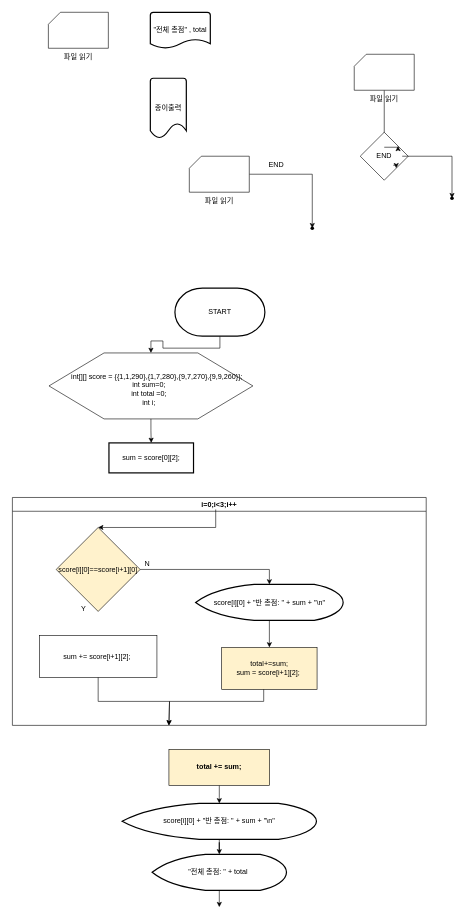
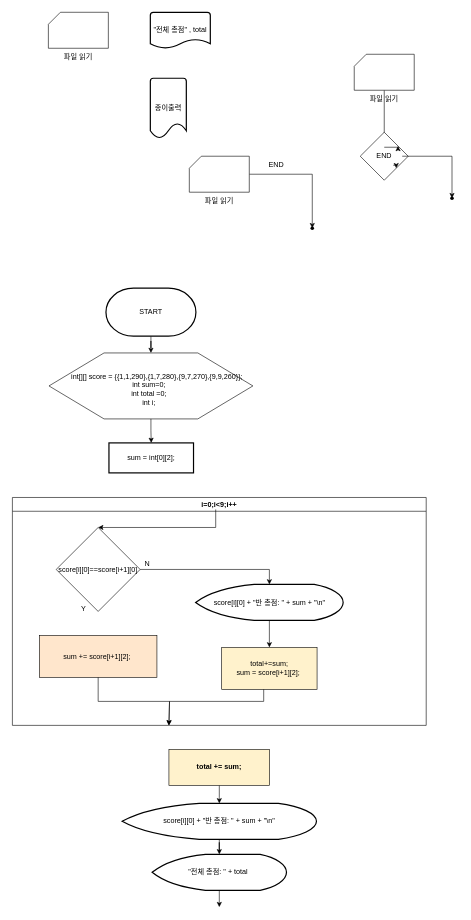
  <mxCell id="0" />
  <mxCell id="1" parent="0" />
  <mxCell id="2" value="파일 읽기" style="verticalLabelPosition=bottom;verticalAlign=top;html=1;shape=card;whiteSpace=wrap;size=20;arcSize=12;" vertex="1" parent="1"><mxGeometry x="80" y="20" width="100" height="60" as="geometry" /></mxCell>
  <mxCell id="3" value="종이출력" style="strokeWidth=2;html=1;shape=mxgraph.flowchart.document2;whiteSpace=wrap;size=0.25;" vertex="1" parent="1"><mxGeometry x="250" y="130" width="60" height="100" as="geometry" /></mxCell>
  <mxCell id="4" value="&quot;전체 총점&quot; , total" style="strokeWidth=2;html=1;shape=mxgraph.flowchart.document2;whiteSpace=wrap;size=0.25;" vertex="1" parent="1"><mxGeometry x="250" y="20" width="100" height="60" as="geometry" /></mxCell>
  <mxCell id="5" value="" style="edgeStyle=orthogonalEdgeStyle;rounded=0;orthogonalLoop=1;jettySize=auto;html=1;entryX=0.5;entryY=0;entryDx=0;entryDy=0;" edge="1" parent="1" source="6" target="8"><mxGeometry relative="1" as="geometry" /></mxCell>
- <mxCell id="6" value="START" style="strokeWidth=2;html=1;shape=mxgraph.flowchart.terminator;whiteSpace=wrap;" vertex="1" parent="1"><mxGeometry x="291" y="480" width="150" height="80" as="geometry" /></mxCell>
+ <mxCell id="6" value="START" style="strokeWidth=2;html=1;shape=mxgraph.flowchart.terminator;whiteSpace=wrap;" vertex="1" parent="1"><mxGeometry x="176" y="480" width="150" height="80" as="geometry" /></mxCell>
  <mxCell id="7" value="" style="group" vertex="1" connectable="0" parent="1"><mxGeometry x="71" y="588" width="350" height="110" as="geometry" /></mxCell>
  <mxCell id="8" value="" style="verticalLabelPosition=bottom;verticalAlign=top;html=1;shape=hexagon;perimeter=hexagonPerimeter2;arcSize=6;size=0.27;" vertex="1" parent="7"><mxGeometry x="10" width="340" height="110" as="geometry" /></mxCell>
  <mxCell id="9" value="&lt;div&gt;&amp;nbsp; &amp;nbsp; &amp;nbsp; &amp;nbsp; int[][] score = {{1,1,290},{1,7,280},{9,7,270},{9,9,260}};&lt;/div&gt;&lt;div&gt;int sum=0;&lt;/div&gt;&lt;div&gt;int total =0;&lt;/div&gt;&lt;div&gt;int i;&lt;/div&gt;" style="text;html=1;align=center;verticalAlign=middle;whiteSpace=wrap;rounded=0;" vertex="1" parent="7"><mxGeometry x="2" y="31" width="350" height="60" as="geometry" /></mxCell>
- <mxCell id="10" value="sum = score[0][2];" style="rounded=1;whiteSpace=wrap;html=1;absoluteArcSize=1;arcSize=0;strokeWidth=2;" vertex="1" parent="1"><mxGeometry x="181" y="738" width="141" height="50" as="geometry" /></mxCell>
- <mxCell id="11" value="i=0;i&amp;lt;3;i++" style="swimlane;whiteSpace=wrap;html=1;startSize=23;" vertex="1" parent="1"><mxGeometry x="20" y="829" width="690" height="380" as="geometry" /></mxCell>
+ <mxCell id="10" value="sum = int[0][2];" style="rounded=1;whiteSpace=wrap;html=1;absoluteArcSize=1;arcSize=0;strokeWidth=2;" vertex="1" parent="1"><mxGeometry x="181" y="738" width="141" height="50" as="geometry" /></mxCell>
+ <mxCell id="11" value="i=0;i&amp;lt;9;i++" style="swimlane;whiteSpace=wrap;html=1;startSize=23;" vertex="1" parent="1"><mxGeometry x="20" y="829" width="690" height="380" as="geometry" /></mxCell>
  <mxCell id="12" value="" style="group" vertex="1" connectable="0" parent="11"><mxGeometry x="45" y="50" width="640" height="250" as="geometry" /></mxCell>
  <mxCell id="13" value="" style="edgeStyle=orthogonalEdgeStyle;rounded=0;orthogonalLoop=1;jettySize=auto;html=1;entryX=0.5;entryY=0;entryDx=0;entryDy=0;entryPerimeter=0;" edge="1" parent="12" source="14" target="20"><mxGeometry relative="1" as="geometry" /></mxCell>
- <mxCell id="14" value="score[i][0]==score[i+1][0]" style="rhombus;whiteSpace=wrap;html=1;fillColor=#fff2cc;" vertex="1" parent="12"><mxGeometry x="28" width="140" height="140" as="geometry" /></mxCell>
- <mxCell id="15" value="sum += score[i+1][2];&amp;nbsp;" style="rounded=0;whiteSpace=wrap;html=1;" vertex="1" parent="12"><mxGeometry y="180" width="196" height="70" as="geometry" /></mxCell>
+ <mxCell id="14" value="score[i][0]==score[i+1][0]" style="rhombus;whiteSpace=wrap;html=1;" vertex="1" parent="12"><mxGeometry x="28" width="140" height="140" as="geometry" /></mxCell>
+ <mxCell id="15" value="sum += score[i+1][2];&amp;nbsp;" style="rounded=0;whiteSpace=wrap;html=1;fillColor=#ffe6cc;" vertex="1" parent="12"><mxGeometry y="180" width="196" height="70" as="geometry" /></mxCell>
  <mxCell id="16" value="&lt;div&gt;&lt;span style=&quot;background-color: initial;&quot;&gt;total+=sum;&lt;/span&gt;&lt;/div&gt;&lt;div&gt;&lt;span style=&quot;background-color: initial;&quot;&gt;sum = score[i+1][2];&amp;nbsp;&lt;/span&gt;&lt;br&gt;&lt;/div&gt;" style="rounded=0;whiteSpace=wrap;html=1;fillColor=#fff2cc;" vertex="1" parent="12"><mxGeometry x="304" y="200" width="159" height="70" as="geometry" /></mxCell>
  <mxCell id="17" value="Y" style="text;html=1;align=center;verticalAlign=middle;whiteSpace=wrap;rounded=0;" vertex="1" parent="12"><mxGeometry x="44" y="120" width="60" height="30" as="geometry" /></mxCell>
  <mxCell id="18" value="N" style="text;html=1;align=center;verticalAlign=middle;whiteSpace=wrap;rounded=0;" vertex="1" parent="12"><mxGeometry x="149.5" y="46" width="60" height="30" as="geometry" /></mxCell>
  <mxCell id="19" value="" style="edgeStyle=orthogonalEdgeStyle;rounded=0;orthogonalLoop=1;jettySize=auto;html=1;" edge="1" parent="12" source="20" target="16"><mxGeometry relative="1" as="geometry" /></mxCell>
  <mxCell id="20" value="score[i][0] + &quot;반 총점: &quot; + sum + &quot;\n&quot;" style="strokeWidth=2;html=1;shape=mxgraph.flowchart.display;whiteSpace=wrap;" vertex="1" parent="12"><mxGeometry x="260.5" y="95" width="246" height="60" as="geometry" /></mxCell>
  <mxCell id="21" value="" style="edgeStyle=orthogonalEdgeStyle;rounded=0;orthogonalLoop=1;jettySize=auto;html=1;" edge="1" parent="11" source="15"><mxGeometry relative="1" as="geometry"><mxPoint x="261" y="380" as="targetPoint" /><Array as="points"><mxPoint x="143" y="340" /><mxPoint x="262" y="340" /></Array></mxGeometry></mxCell>
  <mxCell id="22" value="" style="edgeStyle=orthogonalEdgeStyle;rounded=0;orthogonalLoop=1;jettySize=auto;html=1;" edge="1" parent="11" source="16"><mxGeometry relative="1" as="geometry"><mxPoint x="261" y="380" as="targetPoint" /><Array as="points"><mxPoint x="419" y="340" /><mxPoint x="262" y="340" /></Array></mxGeometry></mxCell>
  <mxCell id="23" value="" style="edgeStyle=orthogonalEdgeStyle;rounded=0;orthogonalLoop=1;jettySize=auto;html=1;" edge="1" parent="1" source="24" target="27"><mxGeometry relative="1" as="geometry" /></mxCell>
  <mxCell id="24" value="&lt;div&gt;score[i][0] + &quot;반 총점: &quot; + sum + &quot;\n&quot;&lt;/div&gt;" style="strokeWidth=2;html=1;shape=mxgraph.flowchart.display;whiteSpace=wrap;" vertex="1" parent="1"><mxGeometry x="203" y="1339" width="324" height="60" as="geometry" /></mxCell>
  <mxCell id="25" value="" style="edgeStyle=orthogonalEdgeStyle;rounded=0;orthogonalLoop=1;jettySize=auto;html=1;" edge="1" parent="1" source="8" target="10"><mxGeometry relative="1" as="geometry" /></mxCell>
  <mxCell id="26" value="" style="edgeStyle=orthogonalEdgeStyle;rounded=0;orthogonalLoop=1;jettySize=auto;html=1;" edge="1" parent="1" source="27"><mxGeometry relative="1" as="geometry"><mxPoint x="365" y="1512" as="targetPoint" /></mxGeometry></mxCell>
  <mxCell id="27" value="&lt;div&gt;&lt;div&gt;&quot;전체 총점: &quot; + total&amp;nbsp;&lt;/div&gt;&lt;/div&gt;" style="strokeWidth=2;html=1;shape=mxgraph.flowchart.display;whiteSpace=wrap;" vertex="1" parent="1"><mxGeometry x="253" y="1424" width="224" height="60" as="geometry" /></mxCell>
  <mxCell id="28" value="" style="endArrow=classic;html=1;rounded=0;entryX=0.5;entryY=0;entryDx=0;entryDy=0;" edge="1" parent="1" target="14"><mxGeometry width="50" height="50" relative="1" as="geometry"><mxPoint x="359" y="849" as="sourcePoint" /><mxPoint x="619" y="1099" as="targetPoint" /><Array as="points"><mxPoint x="359" y="879" /></Array></mxGeometry></mxCell>
  <mxCell id="29" value="" style="edgeStyle=orthogonalEdgeStyle;rounded=0;orthogonalLoop=1;jettySize=auto;html=1;" edge="1" parent="1" source="30"><mxGeometry relative="1" as="geometry"><mxPoint x="365" y="1339" as="targetPoint" /></mxGeometry></mxCell>
  <mxCell id="30" value="&lt;div&gt;&lt;b&gt;total += sum;&lt;/b&gt;&lt;/div&gt;" style="rounded=0;whiteSpace=wrap;html=1;fillColor=#fff2cc;" vertex="1" parent="1"><mxGeometry x="281" y="1249" width="168" height="60" as="geometry" /></mxCell>
  <mxCell id="31" value="" style="edgeStyle=orthogonalEdgeStyle;rounded=0;orthogonalLoop=1;jettySize=auto;html=1;" edge="1" parent="1" source="32" target="33"><mxGeometry relative="1" as="geometry"><Array as="points"><mxPoint x="520" y="290" /></Array></mxGeometry></mxCell>
  <mxCell id="32" value="파일 읽기" style="verticalLabelPosition=bottom;verticalAlign=top;html=1;shape=card;whiteSpace=wrap;size=20;arcSize=12;" vertex="1" parent="1"><mxGeometry x="315" y="260" width="100" height="60" as="geometry" /></mxCell>
  <mxCell id="33" value="" style="shape=waypoint;sketch=0;size=6;pointerEvents=1;points=[];fillColor=default;resizable=0;rotatable=0;perimeter=centerPerimeter;snapToPoint=1;verticalAlign=top;arcSize=12;" vertex="1" parent="1"><mxGeometry x="510" y="370" width="20" height="20" as="geometry" /></mxCell>
  <mxCell id="34" value="END" style="text;html=1;align=center;verticalAlign=middle;whiteSpace=wrap;rounded=0;" vertex="1" parent="1"><mxGeometry x="430" y="260" width="60" height="30" as="geometry" /></mxCell>
  <mxCell id="35" value="" style="edgeStyle=orthogonalEdgeStyle;rounded=0;orthogonalLoop=1;jettySize=auto;html=1;" edge="1" parent="1" source="36" target="40"><mxGeometry relative="1" as="geometry" /></mxCell>
  <mxCell id="36" value="파일 읽기" style="verticalLabelPosition=bottom;verticalAlign=top;html=1;shape=card;whiteSpace=wrap;size=20;arcSize=12;" vertex="1" parent="1"><mxGeometry x="590" y="90" width="100" height="60" as="geometry" /></mxCell>
  <mxCell id="37" value="" style="group" vertex="1" connectable="0" parent="1"><mxGeometry x="600" y="220" width="80" height="80" as="geometry" /></mxCell>
  <mxCell id="38" value="" style="rhombus;whiteSpace=wrap;html=1;" vertex="1" parent="37"><mxGeometry width="80" height="80" as="geometry" /></mxCell>
  <mxCell id="39" style="edgeStyle=orthogonalEdgeStyle;rounded=0;orthogonalLoop=1;jettySize=auto;html=1;exitX=0.75;exitY=1;exitDx=0;exitDy=0;entryX=1;entryY=1;entryDx=0;entryDy=0;" edge="1" parent="37" source="40" target="38"><mxGeometry relative="1" as="geometry" /></mxCell>
  <mxCell id="40" value="END" style="text;html=1;align=center;verticalAlign=middle;whiteSpace=wrap;rounded=0;" vertex="1" parent="37"><mxGeometry x="10" y="25" width="60" height="30" as="geometry" /></mxCell>
  <mxCell id="41" style="edgeStyle=orthogonalEdgeStyle;rounded=0;orthogonalLoop=1;jettySize=auto;html=1;exitX=0.5;exitY=0;exitDx=0;exitDy=0;entryX=0.883;entryY=-0.067;entryDx=0;entryDy=0;entryPerimeter=0;" edge="1" parent="37" source="40" target="40"><mxGeometry relative="1" as="geometry" /></mxCell>
  <mxCell id="42" value="" style="shape=waypoint;sketch=0;size=6;pointerEvents=1;points=[];fillColor=none;resizable=0;rotatable=0;perimeter=centerPerimeter;snapToPoint=1;" vertex="1" parent="1"><mxGeometry x="743" y="320" width="20" height="20" as="geometry" /></mxCell>
  <mxCell id="43" value="" style="edgeStyle=orthogonalEdgeStyle;rounded=0;orthogonalLoop=1;jettySize=auto;html=1;" edge="1" parent="1" source="40" target="42"><mxGeometry relative="1" as="geometry" /></mxCell>
